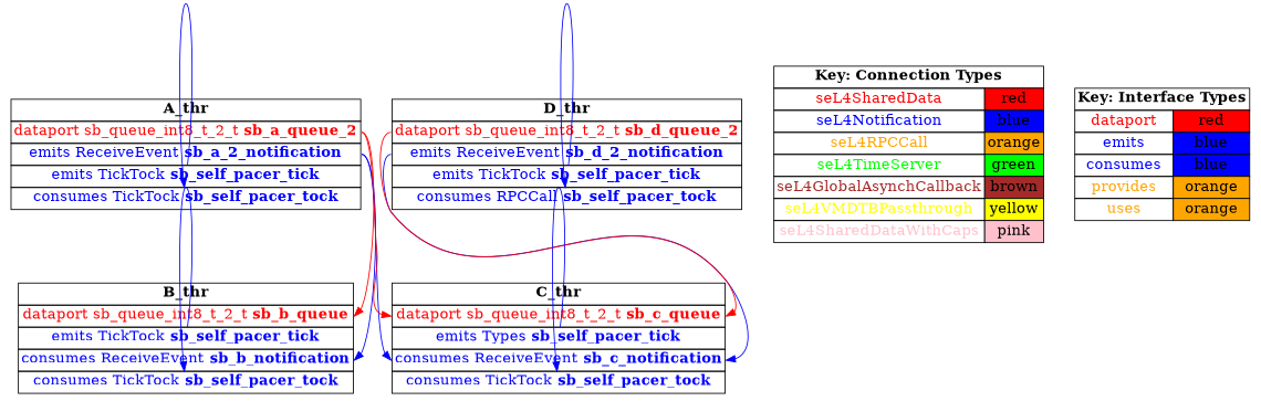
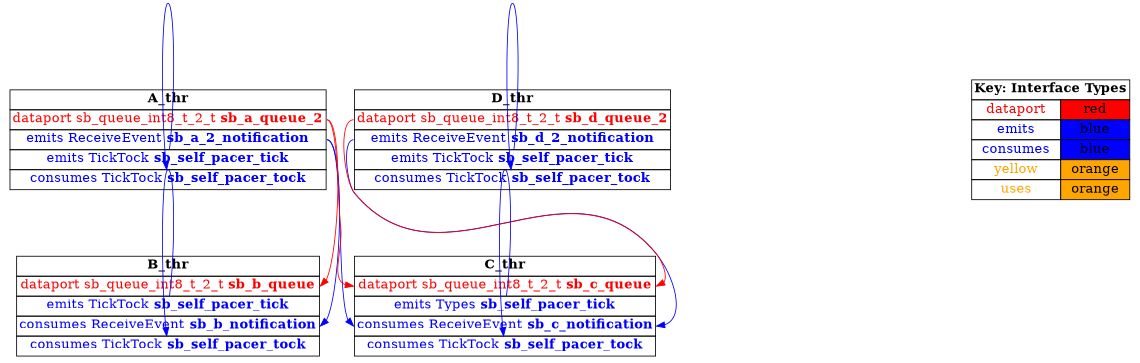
  digraph {
    rankdir=TB
    node [fontsize=16 shape=plaintext]
    edge [color=blue headport=sb_self_pacer_tock tailport=sb_self_pacer_tick]
    n1 [label=<     <TABLE BORDER="0" CELLBORDER="1" CELLSPACING="0">       <TR><TD><B>A_thr</B></TD></TR>       <TR><TD PORT="sb_a_queue_2"><FONT COLOR="red">dataport sb_queue_int8_t_2_t <B>sb_a_queue_2</B></FONT></TD></TR>       <TR><TD PORT="sb_a_2_notification"><FONT COLOR="blue">emits ReceiveEvent <B>sb_a_2_notification</B></FONT></TD></TR>       <TR><TD PORT="sb_self_pacer_tick"><FONT COLOR="blue">emits TickTock <B>sb_self_pacer_tick</B></FONT></TD></TR>       <TR><TD PORT="sb_self_pacer_tock"><FONT COLOR="blue">consumes TickTock <B>sb_self_pacer_tock</B></FONT></TD></TR>"     </TABLE>   >]
    n2 [label=<     <TABLE BORDER="0" CELLBORDER="1" CELLSPACING="0">       <TR><TD><B>B_thr</B></TD></TR>       <TR><TD PORT="sb_b_queue"><FONT COLOR="red">dataport sb_queue_int8_t_2_t <B>sb_b_queue</B></FONT></TD></TR>       <TR><TD PORT="sb_self_pacer_tick"><FONT COLOR="blue">emits TickTock <B>sb_self_pacer_tick</B></FONT></TD></TR>       <TR><TD PORT="sb_b_notification"><FONT COLOR="blue">consumes ReceiveEvent <B>sb_b_notification</B></FONT></TD></TR>       <TR><TD PORT="sb_self_pacer_tock"><FONT COLOR="blue">consumes TickTock <B>sb_self_pacer_tock</B></FONT></TD></TR>"     </TABLE>   >]
    n3 [label=<     <TABLE BORDER="0" CELLBORDER="1" CELLSPACING="0">       <TR><TD><B>C_thr</B></TD></TR>       <TR><TD PORT="sb_c_queue"><FONT COLOR="red">dataport sb_queue_int8_t_2_t <B>sb_c_queue</B></FONT></TD></TR>       <TR><TD PORT="sb_self_pacer_tick"><FONT COLOR="blue">emits Types <B>sb_self_pacer_tick</B></FONT></TD></TR>       <TR><TD PORT="sb_c_notification"><FONT COLOR="blue">consumes ReceiveEvent <B>sb_c_notification</B></FONT></TD></TR>       <TR><TD PORT="sb_self_pacer_tock"><FONT COLOR="blue">consumes TickTock <B>sb_self_pacer_tock</B></FONT></TD></TR>"     </TABLE>   >]
-   n4 [label=<     <TABLE BORDER="0" CELLBORDER="1" CELLSPACING="0">       <TR><TD><B>D_thr</B></TD></TR>       <TR><TD PORT="sb_d_queue_2"><FONT COLOR="red">dataport sb_queue_int8_t_2_t <B>sb_d_queue_2</B></FONT></TD></TR>       <TR><TD PORT="sb_d_2_notification"><FONT COLOR="blue">emits ReceiveEvent <B>sb_d_2_notification</B></FONT></TD></TR>       <TR><TD PORT="sb_self_pacer_tick"><FONT COLOR="blue">emits TickTock <B>sb_self_pacer_tick</B></FONT></TD></TR>       <TR><TD PORT="sb_self_pacer_tock"><FONT COLOR="blue">consumes RPCCall <B>sb_self_pacer_tock</B></FONT></TD></TR>"     </TABLE>   >]
-   n5 [label=<    <TABLE BORDER="0" CELLBORDER="1" CELLSPACING="0">      <TR><TD COLSPAN="2"><B>Key: Connection Types</B></TD></TR>      <TR><TD><FONT COLOR="red">seL4SharedData</FONT></TD><TD BGCOLOR="red">red</TD></TR>      <TR><TD><FONT COLOR="blue">seL4Notification</FONT></TD><TD BGCOLOR="blue">blue</TD></TR>      <TR><TD><FONT COLOR="orange">seL4RPCCall</FONT></TD><TD BGCOLOR="orange">orange</TD></TR>      <TR><TD><FONT COLOR="green">seL4TimeServer</FONT></TD><TD BGCOLOR="green">green</TD></TR>      <TR><TD><FONT COLOR="brown">seL4GlobalAsynchCallback</FONT></TD><TD BGCOLOR="brown">brown</TD></TR>      <TR><TD><FONT COLOR="yellow">seL4VMDTBPassthrough</FONT></TD><TD BGCOLOR="yellow">yellow</TD></TR>      <TR><TD><FONT COLOR="pink">seL4SharedDataWithCaps</FONT></TD><TD BGCOLOR="pink">pink</TD></TR>    </TABLE>   >]
-   n6 [label=<    <TABLE BORDER="0" CELLBORDER="1" CELLSPACING="0">      <TR><TD COLSPAN="2"><B>Key: Interface Types</B></TD></TR>      <TR><TD><FONT COLOR="red">dataport</FONT></TD><TD BGCOLOR="red">red</TD></TR>      <TR><TD><FONT COLOR="blue">emits</FONT></TD><TD BGCOLOR="blue">blue</TD></TR>      <TR><TD><FONT COLOR="blue">consumes</FONT></TD><TD BGCOLOR="blue">blue</TD></TR>      <TR><TD><FONT COLOR="orange">provides</FONT></TD><TD BGCOLOR="orange">orange</TD></TR>      <TR><TD><FONT COLOR="orange">uses</FONT></TD><TD BGCOLOR="orange">orange</TD></TR>    </TABLE>   >]
+   n4 [label=<     <TABLE BORDER="0" CELLBORDER="1" CELLSPACING="0">       <TR><TD><B>D_thr</B></TD></TR>       <TR><TD PORT="sb_d_queue_2"><FONT COLOR="red">dataport sb_queue_int8_t_2_t <B>sb_d_queue_2</B></FONT></TD></TR>       <TR><TD PORT="sb_d_2_notification"><FONT COLOR="blue">emits ReceiveEvent <B>sb_d_2_notification</B></FONT></TD></TR>       <TR><TD PORT="sb_self_pacer_tick"><FONT COLOR="blue">emits TickTock <B>sb_self_pacer_tick</B></FONT></TD></TR>       <TR><TD PORT="sb_self_pacer_tock"><FONT COLOR="blue">consumes TickTock <B>sb_self_pacer_tock</B></FONT></TD></TR>"     </TABLE>   >]
+   n6 [label=<    <TABLE BORDER="0" CELLBORDER="1" CELLSPACING="0">      <TR><TD COLSPAN="2"><B>Key: Interface Types</B></TD></TR>      <TR><TD><FONT COLOR="red">dataport</FONT></TD><TD BGCOLOR="red">red</TD></TR>      <TR><TD><FONT COLOR="blue">emits</FONT></TD><TD BGCOLOR="blue">blue</TD></TR>      <TR><TD><FONT COLOR="blue">consumes</FONT></TD><TD BGCOLOR="blue">blue</TD></TR>      <TR><TD><FONT COLOR="orange">yellow</FONT></TD><TD BGCOLOR="orange">orange</TD></TR>      <TR><TD><FONT COLOR="orange">uses</FONT></TD><TD BGCOLOR="orange">orange</TD></TR>    </TABLE>   >]
    n1 -> n1
    n1 -> n2 [headport=sb_b_notification tailport=sb_a_2_notification]
    n1 -> n2 [color=red headport=sb_b_queue tailport=sb_a_queue_2]
    n1 -> n3 [headport=sb_c_notification tailport=sb_a_2_notification]
    n1 -> n3 [color=red headport=sb_c_queue tailport=sb_a_queue_2]
    n2 -> n2
    n3 -> n3
    n4 -> n3 [headport=sb_c_notification tailport=sb_d_2_notification]
    n4 -> n3 [color=red headport=sb_c_queue tailport=sb_d_queue_2]
    n4 -> n4
  }
